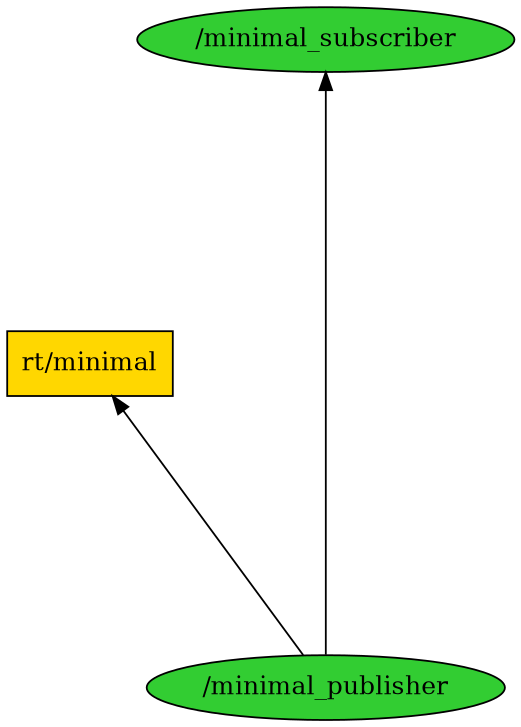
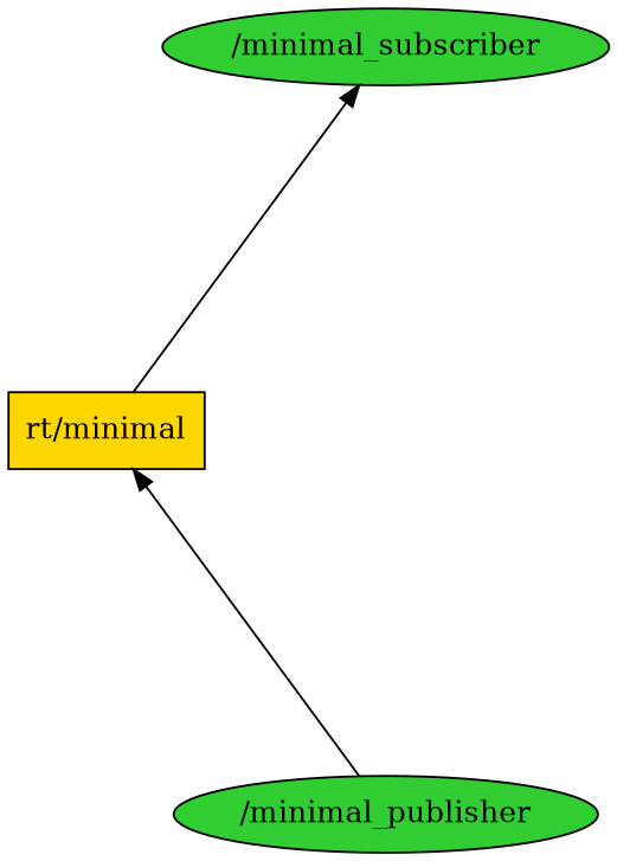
  digraph {
    nodesep=2
    rankdir=BT
    ranksep=2
    node [fillcolor=limegreen style=filled]
    n1 [fillcolor=gold label="rt/minimal" shape=box]
    "/minimal_publisher"
    "/minimal_subscriber"
-   "/minimal_publisher" -> "/minimal_subscriber"
+   n1 -> "/minimal_subscriber"
    "/minimal_publisher" -> n1
  }
